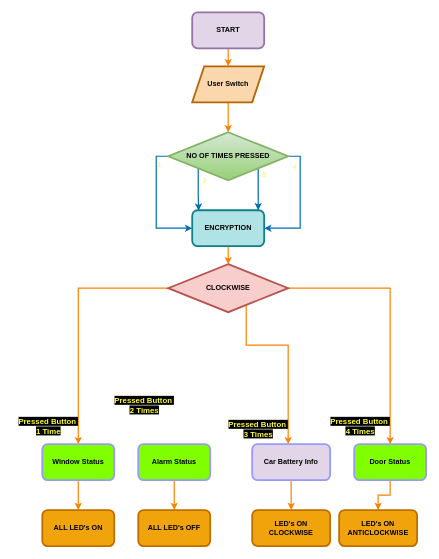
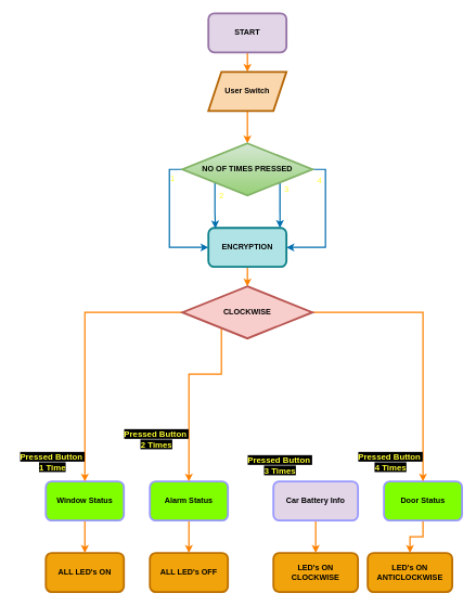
  <mxCell id="0" />
  <mxCell id="1" parent="0" />
  <mxCell id="2" value="" style="edgeStyle=orthogonalEdgeStyle;rounded=0;orthogonalLoop=1;jettySize=auto;html=1;strokeWidth=2;fillColor=#CCFFCC;strokeColor=#FF8000;fontStyle=1" parent="1" source="3" target="13" edge="1"><mxGeometry relative="1" as="geometry" /></mxCell>
  <mxCell id="3" value="START" style="rounded=1;whiteSpace=wrap;html=1;strokeWidth=3;fillColor=#e1d5e7;strokeColor=#9673a6;fontStyle=1" parent="1" vertex="1"><mxGeometry x="320" y="20" width="120" height="60" as="geometry" /></mxCell>
  <mxCell id="4" style="edgeStyle=orthogonalEdgeStyle;rounded=0;orthogonalLoop=1;jettySize=auto;html=1;exitX=0.5;exitY=1;exitDx=0;exitDy=0;entryX=0.5;entryY=0;entryDx=0;entryDy=0;fontSize=13;fontColor=#FFFF33;strokeColor=#FF8000;strokeWidth=2;fillColor=#CCFFCC;" parent="1" source="5" target="34" edge="1"><mxGeometry relative="1" as="geometry" /></mxCell>
  <mxCell id="5" value="Window Status" style="rounded=1;whiteSpace=wrap;html=1;strokeWidth=3;fillColor=#80FF00;strokeColor=#9999FF;fontStyle=1" parent="1" vertex="1"><mxGeometry x="70" y="740" width="120" height="60" as="geometry" /></mxCell>
  <mxCell id="6" value="" style="edgeStyle=orthogonalEdgeStyle;rounded=0;orthogonalLoop=1;jettySize=auto;html=1;fontSize=13;fontColor=#FFFF33;strokeColor=#FF8000;strokeWidth=2;fillColor=#CCFFCC;" parent="1" source="7" target="35" edge="1"><mxGeometry relative="1" as="geometry" /></mxCell>
  <mxCell id="7" value="Alarm Status" style="rounded=1;whiteSpace=wrap;html=1;strokeWidth=3;fillColor=#80FF00;strokeColor=#9999FF;fontStyle=1" parent="1" vertex="1"><mxGeometry x="230" y="740" width="120" height="60" as="geometry" /></mxCell>
  <mxCell id="8" value="" style="edgeStyle=orthogonalEdgeStyle;rounded=0;orthogonalLoop=1;jettySize=auto;html=1;fontSize=13;fontColor=#FFFF33;strokeColor=#FF8000;strokeWidth=2;fillColor=#CCFFCC;" parent="1" source="9" target="36" edge="1"><mxGeometry relative="1" as="geometry" /></mxCell>
  <mxCell id="9" value="Car Battery Info" style="rounded=1;whiteSpace=wrap;html=1;strokeWidth=3;fillColor=#e1d5e7;strokeColor=#9999FF;fontStyle=1;" parent="1" vertex="1"><mxGeometry x="420" y="740" width="130" height="60" as="geometry" /></mxCell>
  <mxCell id="10" value="" style="edgeStyle=orthogonalEdgeStyle;rounded=0;orthogonalLoop=1;jettySize=auto;html=1;fontSize=13;fontColor=#FFFF33;strokeColor=#FF8000;strokeWidth=2;fillColor=#CCFFCC;" parent="1" source="11" target="37" edge="1"><mxGeometry relative="1" as="geometry" /></mxCell>
  <mxCell id="11" value="Door Status" style="rounded=1;whiteSpace=wrap;html=1;strokeWidth=3;fillColor=#80FF00;strokeColor=#9999FF;fontStyle=1" parent="1" vertex="1"><mxGeometry x="590" y="740" width="120" height="60" as="geometry" /></mxCell>
  <mxCell id="12" style="edgeStyle=orthogonalEdgeStyle;rounded=0;orthogonalLoop=1;jettySize=auto;html=1;exitX=0.5;exitY=1;exitDx=0;exitDy=0;entryX=0.5;entryY=0;entryDx=0;entryDy=0;fontSize=13;fontColor=#FFFF33;strokeColor=#FF8000;strokeWidth=2;fillColor=#CCFFCC;" parent="1" source="13" target="31" edge="1"><mxGeometry relative="1" as="geometry" /></mxCell>
  <mxCell id="13" value="User Switch" style="shape=parallelogram;perimeter=parallelogramPerimeter;whiteSpace=wrap;html=1;fixedSize=1;strokeWidth=3;fillColor=#fad7ac;strokeColor=#b46504;fontStyle=1" parent="1" vertex="1"><mxGeometry x="320" y="110" width="120" height="60" as="geometry" /></mxCell>
  <mxCell id="14" value="" style="edgeStyle=orthogonalEdgeStyle;rounded=0;orthogonalLoop=1;jettySize=auto;html=1;strokeWidth=2;fillColor=#CCFFCC;strokeColor=#FF8000;fontStyle=1" parent="1" source="15" target="20" edge="1"><mxGeometry relative="1" as="geometry" /></mxCell>
  <mxCell id="15" value="ENCRYPTION" style="rounded=1;whiteSpace=wrap;html=1;strokeWidth=3;fillColor=#b0e3e6;strokeColor=#0e8088;fontStyle=1" parent="1" vertex="1"><mxGeometry x="320" y="350" width="120" height="60" as="geometry" /></mxCell>
  <mxCell id="16" style="edgeStyle=orthogonalEdgeStyle;rounded=0;orthogonalLoop=1;jettySize=auto;html=1;entryX=0.5;entryY=0;entryDx=0;entryDy=0;strokeWidth=2;fillColor=#CCFFCC;strokeColor=#FF8000;fontStyle=1" parent="1" source="20" target="5" edge="1"><mxGeometry relative="1" as="geometry" /></mxCell>
- <mxCell id="18" style="edgeStyle=orthogonalEdgeStyle;rounded=0;orthogonalLoop=1;jettySize=auto;html=1;strokeWidth=2;fillColor=#CCFFCC;strokeColor=#FF8000;fontStyle=1" parent="1" source="20" target="9" edge="1"><mxGeometry relative="1" as="geometry"><Array as="points"><mxPoint x="410" y="575" /><mxPoint x="480" y="575" /></Array></mxGeometry></mxCell>
+ <mxCell id="17" style="edgeStyle=orthogonalEdgeStyle;rounded=0;orthogonalLoop=1;jettySize=auto;html=1;entryX=0.5;entryY=0;entryDx=0;entryDy=0;strokeWidth=2;fillColor=#CCFFCC;strokeColor=#FF8000;fontStyle=1" parent="1" source="20" target="7" edge="1"><mxGeometry relative="1" as="geometry"><Array as="points"><mxPoint x="340" y="575" /><mxPoint x="290" y="575" /></Array></mxGeometry></mxCell>
  <mxCell id="19" style="edgeStyle=orthogonalEdgeStyle;rounded=0;orthogonalLoop=1;jettySize=auto;html=1;exitX=1;exitY=0.5;exitDx=0;exitDy=0;entryX=0.5;entryY=0;entryDx=0;entryDy=0;strokeWidth=2;fillColor=#CCFFCC;strokeColor=#FF8000;fontStyle=1" parent="1" source="20" target="11" edge="1"><mxGeometry relative="1" as="geometry" /></mxCell>
  <mxCell id="20" value="CLOCKWISE" style="rhombus;whiteSpace=wrap;html=1;strokeWidth=3;fillColor=#f8cecc;strokeColor=#b85450;fontStyle=1" parent="1" vertex="1"><mxGeometry x="280" y="440" width="200" height="80" as="geometry" /></mxCell>
  <mxCell id="21" value="&lt;span style=&quot;background-color: rgb(0 , 0 , 0)&quot;&gt;Pressed Button&amp;nbsp;&lt;br style=&quot;font-size: 13px&quot;&gt;1 Time&lt;/span&gt;" style="text;html=1;align=center;verticalAlign=middle;resizable=0;points=[];autosize=1;fillColor=none;strokeWidth=3;fontSize=13;fontStyle=1;fontColor=#FFFF33;" parent="1" vertex="1"><mxGeometry x="20" y="690" width="120" height="40" as="geometry" /></mxCell>
  <mxCell id="22" value="&lt;span style=&quot;background-color: rgb(0 , 0 , 0)&quot;&gt;Pressed Button&amp;nbsp;&lt;br style=&quot;font-size: 13px&quot;&gt;2 Times&lt;/span&gt;" style="text;html=1;align=center;verticalAlign=middle;resizable=0;points=[];autosize=1;fillColor=none;strokeWidth=3;fontSize=13;fontStyle=1;fontColor=#FFFF33;" parent="1" vertex="1"><mxGeometry x="180" y="655" width="120" height="40" as="geometry" /></mxCell>
  <mxCell id="23" value="&lt;span style=&quot;background-color: rgb(0 , 0 , 0)&quot;&gt;Pressed Button&amp;nbsp;&lt;br style=&quot;font-size: 13px&quot;&gt;3 Times&lt;/span&gt;" style="text;html=1;align=center;verticalAlign=middle;resizable=0;points=[];autosize=1;fillColor=none;strokeWidth=3;fontSize=13;fontStyle=1;fontColor=#FFFF33;" parent="1" vertex="1"><mxGeometry x="370" y="695" width="120" height="40" as="geometry" /></mxCell>
  <mxCell id="24" value="&lt;span style=&quot;background-color: rgb(0 , 0 , 0)&quot;&gt;Pressed Button&amp;nbsp;&lt;br style=&quot;font-size: 13px&quot;&gt;4 Times&lt;/span&gt;" style="text;html=1;align=center;verticalAlign=middle;resizable=0;points=[];autosize=1;fillColor=none;strokeWidth=3;fontSize=13;fontStyle=1;fontColor=#FFFF33;" parent="1" vertex="1"><mxGeometry x="540" y="690" width="120" height="40" as="geometry" /></mxCell>
  <mxCell id="25" style="edgeStyle=orthogonalEdgeStyle;rounded=0;orthogonalLoop=1;jettySize=auto;html=1;exitX=0;exitY=0.5;exitDx=0;exitDy=0;entryX=0;entryY=0.5;entryDx=0;entryDy=0;fontSize=13;fontColor=#FFFF33;strokeColor=#006EAF;strokeWidth=2;fillColor=#1ba1e2;" parent="1" source="31" target="15" edge="1"><mxGeometry relative="1" as="geometry" /></mxCell>
  <mxCell id="26" value="1" style="edgeLabel;html=1;align=center;verticalAlign=middle;resizable=0;points=[];fontSize=13;fontColor=#FFFF33;labelBackgroundColor=none;" parent="25" vertex="1" connectable="0"><mxGeometry x="-0.682" y="3" relative="1" as="geometry"><mxPoint x="1" as="offset" /></mxGeometry></mxCell>
  <mxCell id="27" style="edgeStyle=orthogonalEdgeStyle;rounded=0;orthogonalLoop=1;jettySize=auto;html=1;exitX=1;exitY=0.5;exitDx=0;exitDy=0;entryX=1;entryY=0.5;entryDx=0;entryDy=0;fontSize=13;fontColor=#FFFF33;strokeColor=#006EAF;strokeWidth=2;fillColor=#1ba1e2;" parent="1" source="31" target="15" edge="1"><mxGeometry relative="1" as="geometry" /></mxCell>
  <mxCell id="28" value="4" style="edgeLabel;html=1;align=center;verticalAlign=middle;resizable=0;points=[];fontSize=13;fontColor=#FFFF33;labelBackgroundColor=none;" parent="27" vertex="1" connectable="0"><mxGeometry x="-0.652" y="-10" relative="1" as="geometry"><mxPoint as="offset" /></mxGeometry></mxCell>
  <mxCell id="29" style="edgeStyle=orthogonalEdgeStyle;rounded=0;orthogonalLoop=1;jettySize=auto;html=1;exitX=0;exitY=1;exitDx=0;exitDy=0;entryX=0.09;entryY=0.013;entryDx=0;entryDy=0;entryPerimeter=0;fontSize=13;fontColor=#FFFF33;strokeColor=#006EAF;strokeWidth=2;fillColor=#1ba1e2;" parent="1" source="31" target="15" edge="1"><mxGeometry relative="1" as="geometry" /></mxCell>
  <mxCell id="30" style="edgeStyle=orthogonalEdgeStyle;rounded=0;orthogonalLoop=1;jettySize=auto;html=1;exitX=1;exitY=1;exitDx=0;exitDy=0;entryX=0.917;entryY=0;entryDx=0;entryDy=0;entryPerimeter=0;fontSize=13;fontColor=#FFFF33;strokeColor=#006EAF;strokeWidth=2;fillColor=#1ba1e2;" parent="1" source="31" target="15" edge="1"><mxGeometry relative="1" as="geometry" /></mxCell>
  <mxCell id="31" value="NO OF TIMES PRESSED" style="rhombus;whiteSpace=wrap;html=1;strokeWidth=3;fillColor=#d5e8d4;strokeColor=#82b366;fontStyle=1;gradientColor=#97d077;" parent="1" vertex="1"><mxGeometry x="280" y="220" width="200" height="80" as="geometry" /></mxCell>
  <mxCell id="32" value="2" style="text;html=1;align=center;verticalAlign=middle;resizable=0;points=[];autosize=1;strokeColor=none;fillColor=none;fontSize=13;fontColor=#FFFF33;" parent="1" vertex="1"><mxGeometry x="330" y="290" width="20" height="20" as="geometry" /></mxCell>
  <mxCell id="33" value="3" style="text;html=1;align=center;verticalAlign=middle;resizable=0;points=[];autosize=1;strokeColor=none;fillColor=none;fontSize=13;fontColor=#FFFF33;" parent="1" vertex="1"><mxGeometry x="430" y="280" width="20" height="20" as="geometry" /></mxCell>
  <mxCell id="34" value="ALL LED's ON" style="rounded=1;whiteSpace=wrap;html=1;strokeWidth=3;fillColor=#f0a30a;strokeColor=#BD7000;fontStyle=1;fontColor=#000000;" parent="1" vertex="1"><mxGeometry x="70" y="850" width="120" height="60" as="geometry" /></mxCell>
  <mxCell id="35" value="ALL LED's OFF" style="rounded=1;whiteSpace=wrap;html=1;strokeWidth=3;fillColor=#f0a30a;strokeColor=#BD7000;fontStyle=1;fontColor=#000000;" parent="1" vertex="1"><mxGeometry x="230" y="850" width="120" height="60" as="geometry" /></mxCell>
  <mxCell id="36" value="LED's ON CLOCKWISE" style="rounded=1;whiteSpace=wrap;html=1;strokeWidth=3;fillColor=#f0a30a;strokeColor=#BD7000;fontStyle=1;fontColor=#000000;" parent="1" vertex="1"><mxGeometry x="420" y="850" width="130" height="60" as="geometry" /></mxCell>
  <mxCell id="37" value="&lt;span&gt;LED's ON ANTICLOCKWISE&lt;/span&gt;" style="rounded=1;whiteSpace=wrap;html=1;strokeWidth=3;fillColor=#f0a30a;strokeColor=#BD7000;fontStyle=1;fontColor=#000000;" parent="1" vertex="1"><mxGeometry x="565" y="850" width="130" height="60" as="geometry" /></mxCell>
